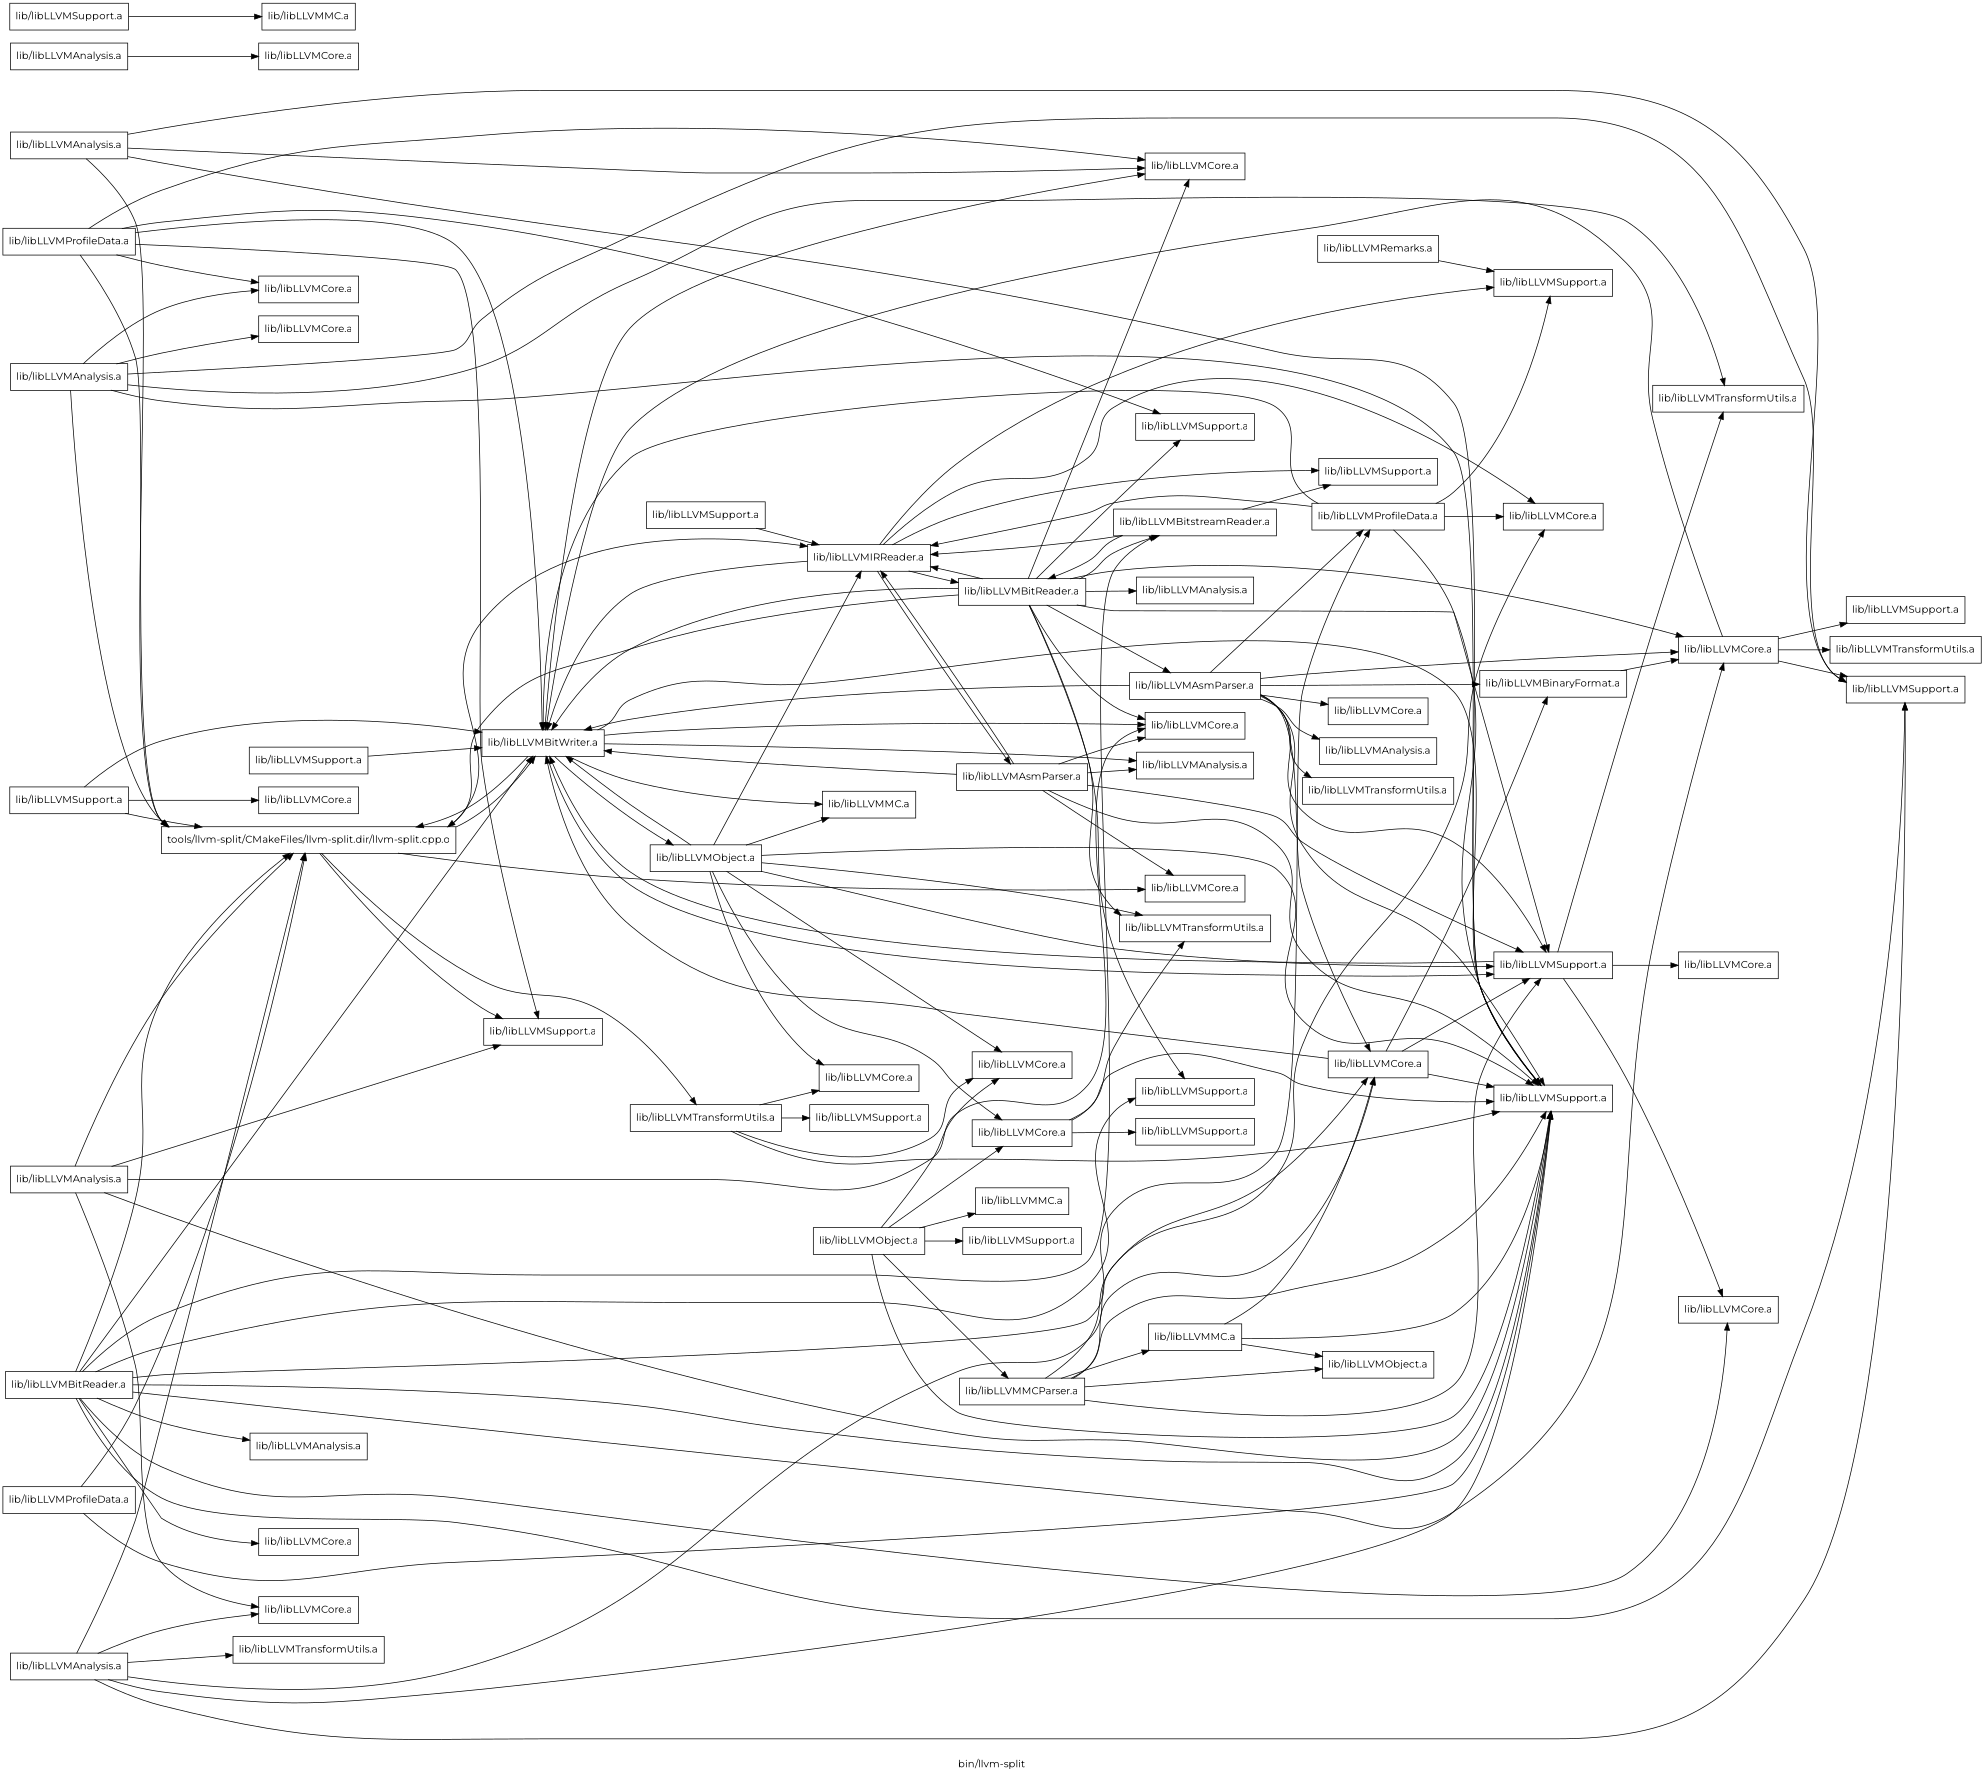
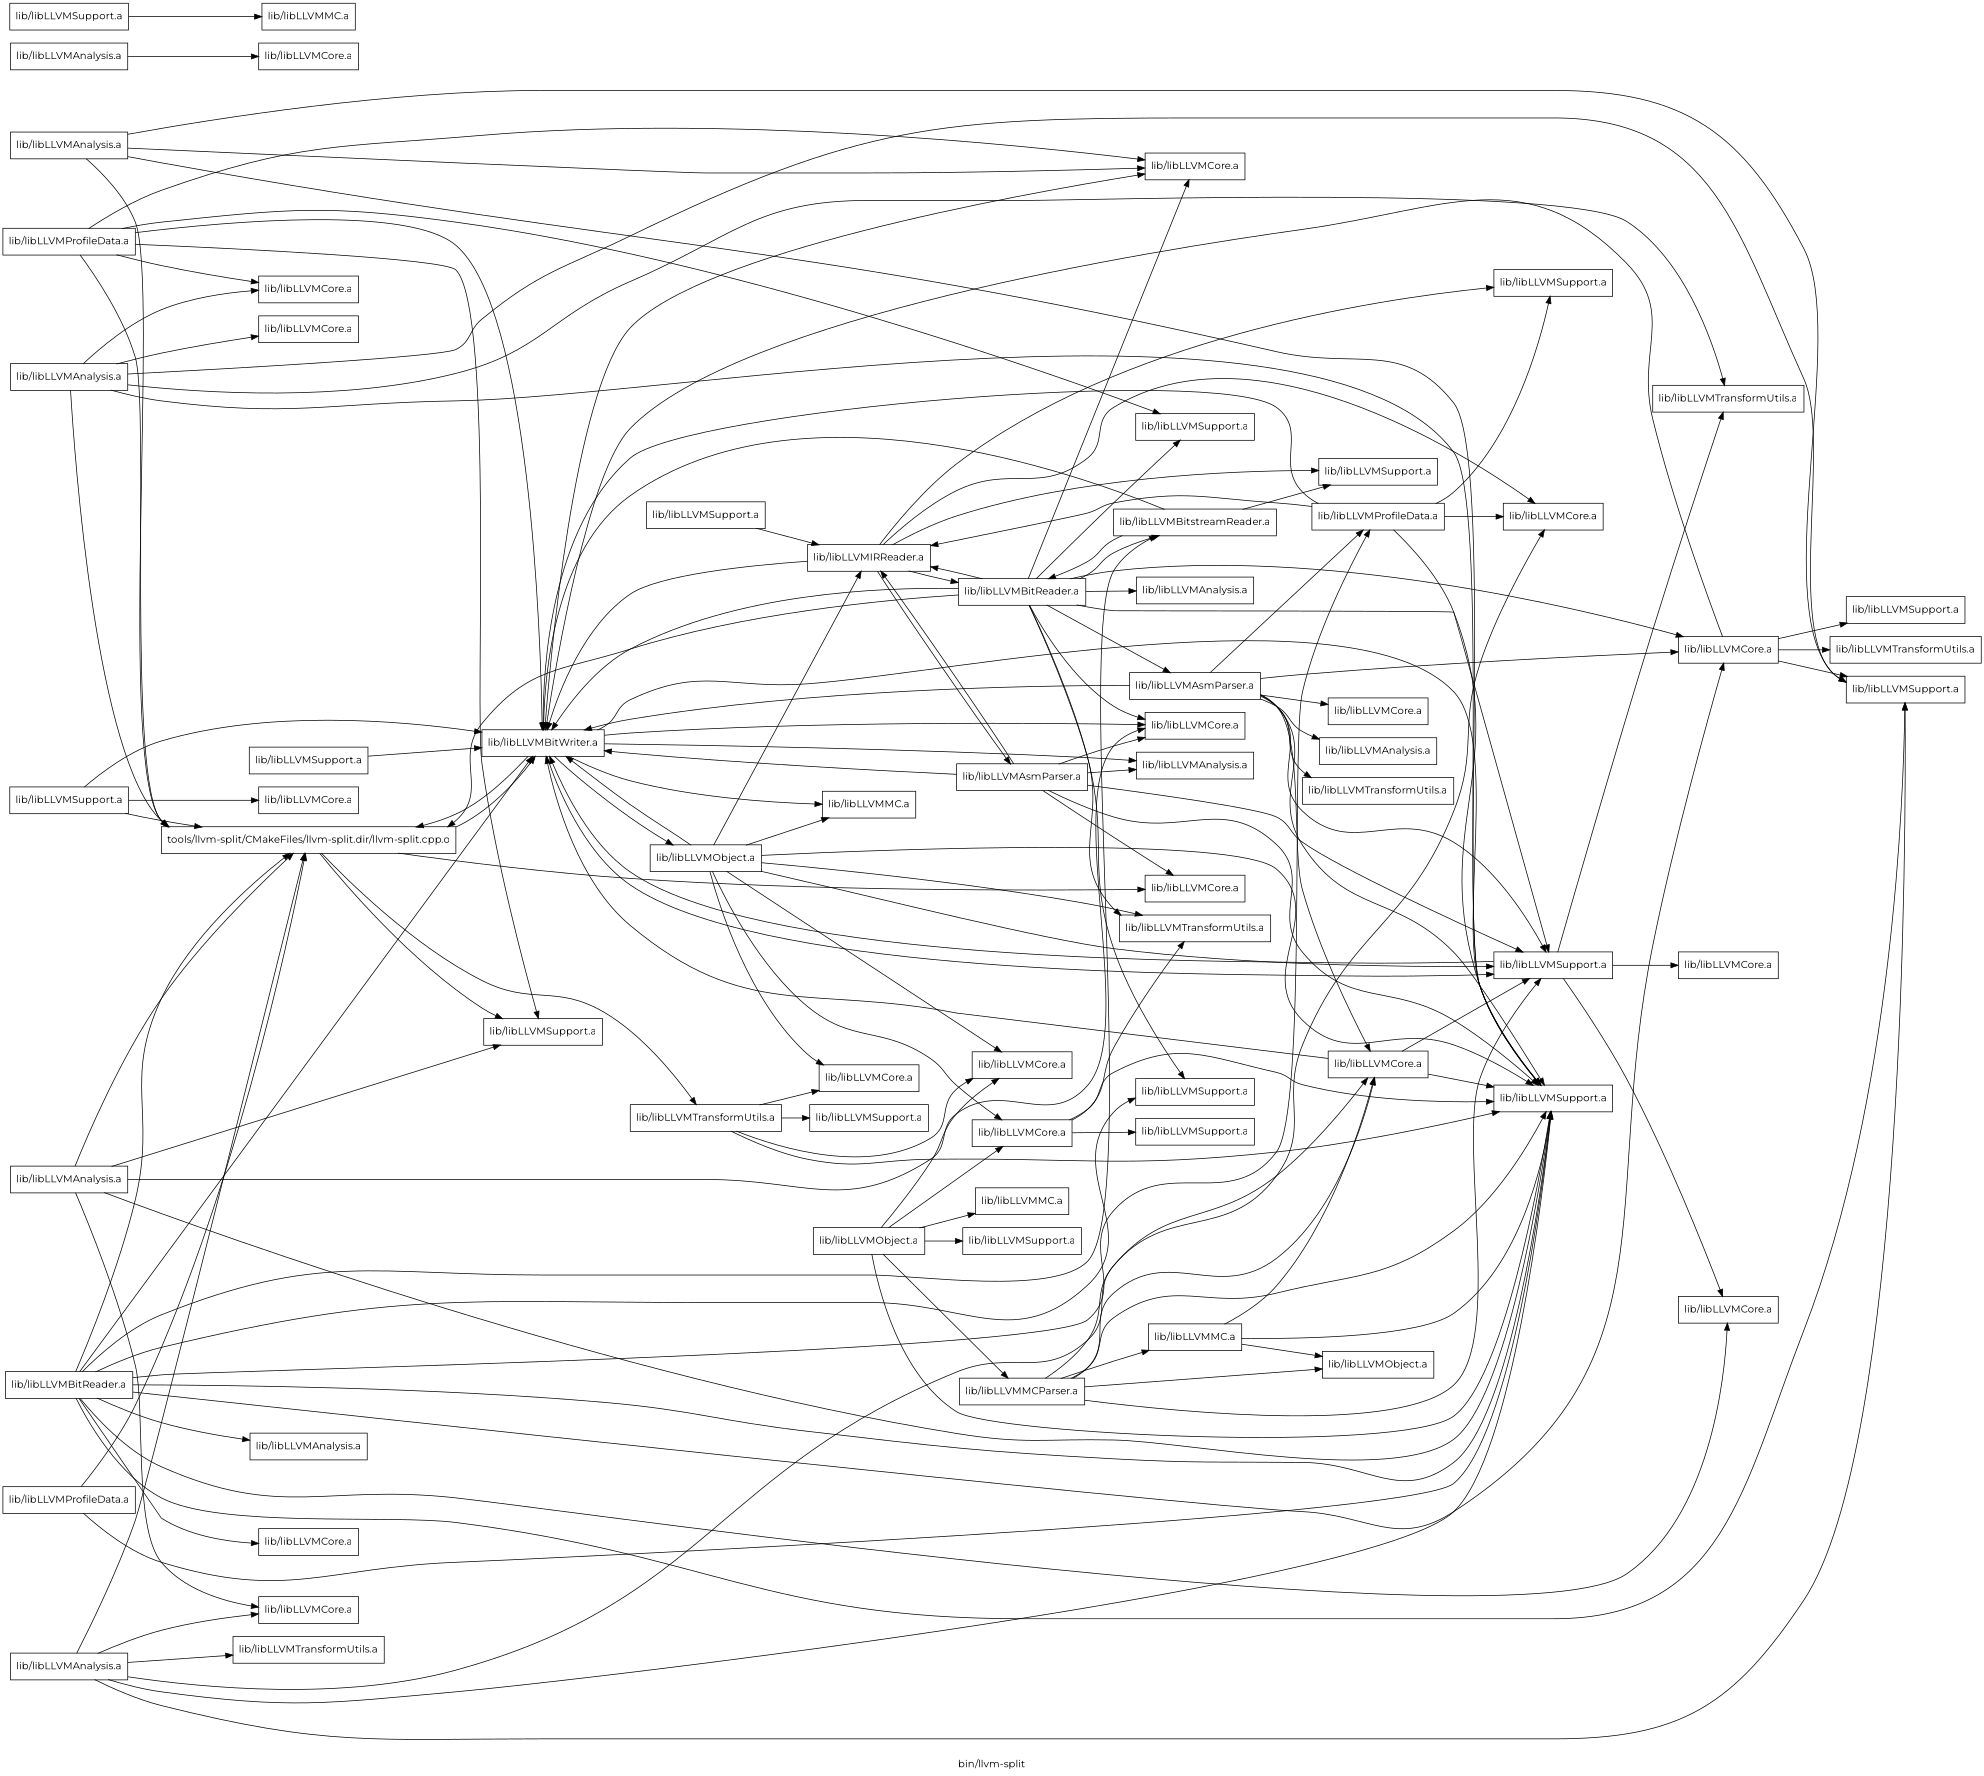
  digraph {
    fontname=Montserrat
    label="bin/llvm-split"
    rankdir=LR
    node [fontname=Montserrat shape=record]
    edge [fontname=Montserrat]
    n1 [label="{tools/llvm-split/CMakeFiles/llvm-split.dir/llvm-split.cpp.o}"]
    n2 [label="{lib/libLLVMTransformUtils.a}"]
    n3 [label="{lib/libLLVMBitWriter.a}"]
    n4 [label="{lib/libLLVMCore.a}"]
    n5 [label="{lib/libLLVMIRReader.a}"]
    n6 [label="{lib/libLLVMSupport.a}"]
    n7 [label="{lib/libLLVMCore.a}"]
    n8 [label="{lib/libLLVMSupport.a}"]
    n9 [label="{lib/libLLVMCore.a}"]
    n10 [label="{lib/libLLVMSupport.a}"]
    n11 [label="{lib/libLLVMCore.a}"]
    n12 [label="{lib/libLLVMCore.a}"]
    n13 [label="{lib/libLLVMSupport.a}"]
    n14 [label="{lib/libLLVMAnalysis.a}"]
    n15 [label="{lib/libLLVMObject.a}"]
    n16 [label="{lib/libLLVMMC.a}"]
    n17 [label="{lib/libLLVMSupport.a}"]
    n18 [label="{lib/libLLVMCore.a}"]
    n19 [label="{lib/libLLVMSupport.a}"]
    n20 [label="{lib/libLLVMAsmParser.a}"]
    n21 [label="{lib/libLLVMBitReader.a}"]
    n22 [label="{lib/libLLVMTransformUtils.a}"]
    n23 [label="{lib/libLLVMCore.a}"]
    n24 [label="{lib/libLLVMCore.a}"]
    n25 [label="{lib/libLLVMTransformUtils.a}"]
    n26 [label="{lib/libLLVMCore.a}"]
    n27 [label="{lib/libLLVMCore.a}"]
    n28 [label="{lib/libLLVMSupport.a}"]
    n29 [label="{lib/libLLVMAnalysis.a}"]
    n30 [label="{lib/libLLVMSupport.a}"]
    n31 [label="{lib/libLLVMAsmParser.a}"]
    n32 [label="{lib/libLLVMBitstreamReader.a}"]
    n33 [label="{lib/libLLVMSupport.a}"]
    n34 [label="{lib/libLLVMSupport.a}"]
    n35 [label="{lib/libLLVMTransformUtils.a}"]
    n36 [label="{lib/libLLVMSupport.a}"]
    n37 [label="{lib/libLLVMCore.a}"]
-   n38 [label="{lib/libLLVMBinaryFormat.a}"]
    n39 [label="{lib/libLLVMProfileData.a}"]
    n40 [label="{lib/libLLVMTransformUtils.a}"]
    n41 [label="{lib/libLLVMCore.a}"]
    n42 [label="{lib/libLLVMAnalysis.a}"]
    n43 [label="{lib/libLLVMAnalysis.a}"]
    n44 [label="{lib/libLLVMCore.a}"]
    n45 [label="{lib/libLLVMSupport.a}"]
    n46 [label="{lib/libLLVMCore.a}"]
    n47 [label="{lib/libLLVMAnalysis.a}"]
    n48 [label="{lib/libLLVMCore.a}"]
    n49 [label="{lib/libLLVMCore.a}"]
    n50 [label="{lib/libLLVMSupport.a}"]
    n51 [label="{lib/libLLVMAnalysis.a}"]
    n52 [label="{lib/libLLVMAnalysis.a}"]
    n53 [label="{lib/libLLVMTransformUtils.a}"]
    n54 [label="{lib/libLLVMAnalysis.a}"]
    n55 [label="{lib/libLLVMCore.a}"]
    n56 [label="{lib/libLLVMProfileData.a}"]
    n57 [label="{lib/libLLVMProfileData.a}"]
    n58 [label="{lib/libLLVMObject.a}"]
    n59 [label="{lib/libLLVMSupport.a}"]
    n60 [label="{lib/libLLVMMCParser.a}"]
    n61 [label="{lib/libLLVMMC.a}"]
    n62 [label="{lib/libLLVMObject.a}"]
    n63 [label="{lib/libLLVMMC.a}"]
    n64 [label="{lib/libLLVMSupport.a}"]
    n65 [label="{lib/libLLVMBitReader.a}"]
    n66 [label="{lib/libLLVMCore.a}"]
    n67 [label="{lib/libLLVMAnalysis.a}"]
-   n68 [label="{lib/libLLVMRemarks.a}"]
    n69 [label="{lib/libLLVMSupport.a}"]
    n70 [label="{lib/libLLVMMC.a}"]
    n1 -> n2
    n1 -> n3
    n1 -> n4
-   n1 -> n5
    n1 -> n6
    n2 -> n7
    n2 -> n8
    n2 -> n9
    n2 -> n10
    n3 -> n1
    n3 -> n8
    n3 -> n11
    n3 -> n12
    n3 -> n13
    n3 -> n14
    n3 -> n15
    n3 -> n16
    n5 -> n3
    n5 -> n17
    n5 -> n18
    n5 -> n19
    n5 -> n20
    n5 -> n21
    n13 -> n3
    n13 -> n22
    n13 -> n23
    n13 -> n24
    n15 -> n3
    n15 -> n5
    n15 -> n7
    n15 -> n8
    n15 -> n9
    n15 -> n13
    n15 -> n16
    n15 -> n25
    n15 -> n26
    n20 -> n3
    n20 -> n4
    n20 -> n5
    n20 -> n8
    n20 -> n11
    n20 -> n13
    n20 -> n14
    n21 -> n1
    n21 -> n3
    n21 -> n5
    n21 -> n11
    n21 -> n12
    n21 -> n13
    n21 -> n25
    n21 -> n27
    n21 -> n28
    n21 -> n29
    n21 -> n30
    n21 -> n31
    n21 -> n32
    n26 -> n8
    n26 -> n25
    n26 -> n33
    n27 -> n3
    n27 -> n34
    n27 -> n35
    n27 -> n36
    n31 -> n3
    n31 -> n8
    n31 -> n13
    n31 -> n27
    n31 -> n37
-   n31 -> n38
    n31 -> n39
    n31 -> n40
    n31 -> n41
    n31 -> n42
-   n32 -> n5
+   n32 -> n3
    n32 -> n17
    n32 -> n21
    n37 -> n3
    n37 -> n8
    n37 -> n13
-   n37 -> n38
-   n38 -> n27
    n39 -> n3
    n39 -> n5
    n39 -> n8
    n39 -> n18
    n39 -> n19
    n43 -> n1
    n43 -> n6
    n43 -> n8
    n43 -> n11
    n43 -> n44
    n45 -> n1
    n45 -> n3
    n45 -> n46
    n47 -> n1
    n47 -> n8
    n47 -> n22
    n47 -> n34
    n47 -> n48
    n47 -> n49
    n50 -> n3
    n51 -> n1
    n51 -> n8
    n51 -> n12
    n51 -> n34
    n52 -> n1
    n52 -> n8
    n52 -> n34
    n52 -> n37
    n52 -> n44
    n52 -> n53
    n54 -> n55
    n56 -> n1
    n56 -> n3
    n56 -> n6
    n56 -> n12
    n56 -> n28
    n56 -> n48
    n57 -> n1
    n57 -> n8
    n58 -> n8
    n58 -> n9
    n58 -> n26
    n58 -> n59
    n58 -> n60
    n58 -> n61
    n60 -> n8
    n60 -> n13
    n60 -> n18
    n60 -> n37
    n60 -> n62
    n60 -> n63
    n63 -> n8
    n63 -> n37
    n63 -> n62
    n64 -> n5
    n65 -> n1
    n65 -> n3
    n65 -> n8
    n65 -> n23
    n65 -> n27
    n65 -> n30
    n65 -> n32
    n65 -> n34
    n65 -> n39
    n65 -> n66
    n65 -> n67
-   n68 -> n19
    n69 -> n70
  }
